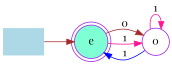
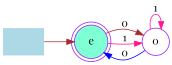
  digraph {
    rankdir=LR
    fontname="Playfair Display"
    node [style=filled color=purple fontname="Playfair Display"]
    edge [color=brown fontname="Playfair Display"]
    " " [shape=plaintext fillcolor=lightblue color=teal]
    e [shape=doublecircle fillcolor=aquamarine]
    0 [shape=circle fillcolor=white]
    " " -> e [label=" "]
    e -> 0 [label=0]
    e -> 0 [label=1 color=deeppink]
-   0 -> e [label=1 color=blue]
+   0 -> e [label=0 color=blue]
    0 -> 0 [label=1 color=deeppink]
  }
